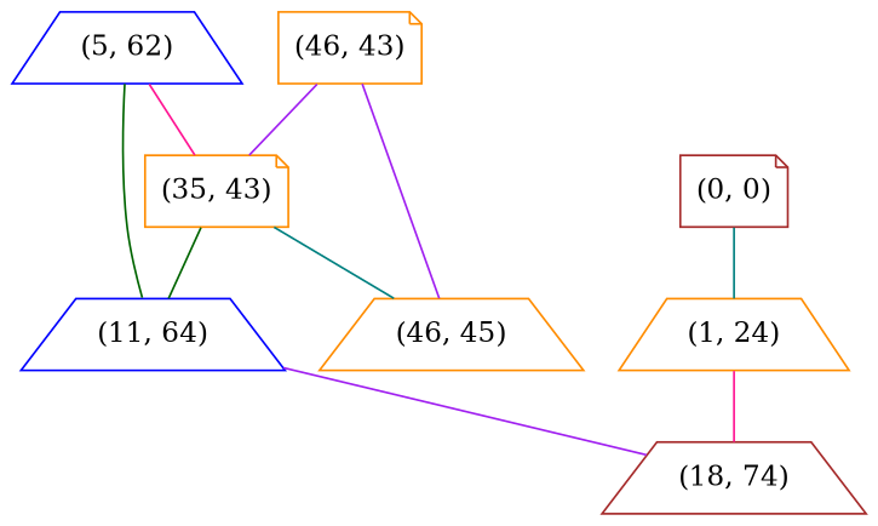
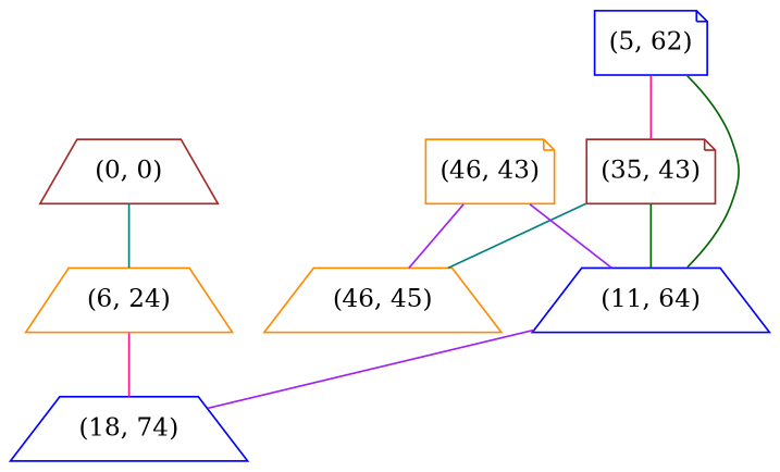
  graph {
    node [color=brown shape=trapezium]
    edge [color=purple weight=1]
-   "(5, 62)" [color=blue]
-   "(35, 43)" [color=darkorange shape=note]
+   "(5, 62)" [color=blue shape=note]
+   "(35, 43)" [shape=note]
    "(11, 64)" [color=blue]
    "(46, 45)" [color=darkorange]
-   "(18, 74)"
+   "(18, 74)" [color=blue]
    "(46, 43)" [color=darkorange shape=note]
-   "(0, 0)" [shape=note]
-   "(6, 24)" [color=darkorange label="(1, 24)"]
+   "(0, 0)"
+   "(6, 24)" [color=darkorange]
    "(5, 62)" -- "(35, 43)" [color=deeppink weight=3]
    "(5, 62)" -- "(11, 64)" [color=darkgreen]
    "(35, 43)" -- "(11, 64)" [color=darkgreen weight=3]
    "(35, 43)" -- "(46, 45)" [color=teal]
    "(11, 64)" -- "(18, 74)"
-   "(46, 43)" -- "(35, 43)" [weight=3]
+   "(46, 43)" -- "(11, 64)" [weight=3]
    "(46, 43)" -- "(46, 45)"
    "(0, 0)" -- "(6, 24)" [color=teal weight=4]
    "(6, 24)" -- "(18, 74)" [color=deeppink weight=2]
  }
